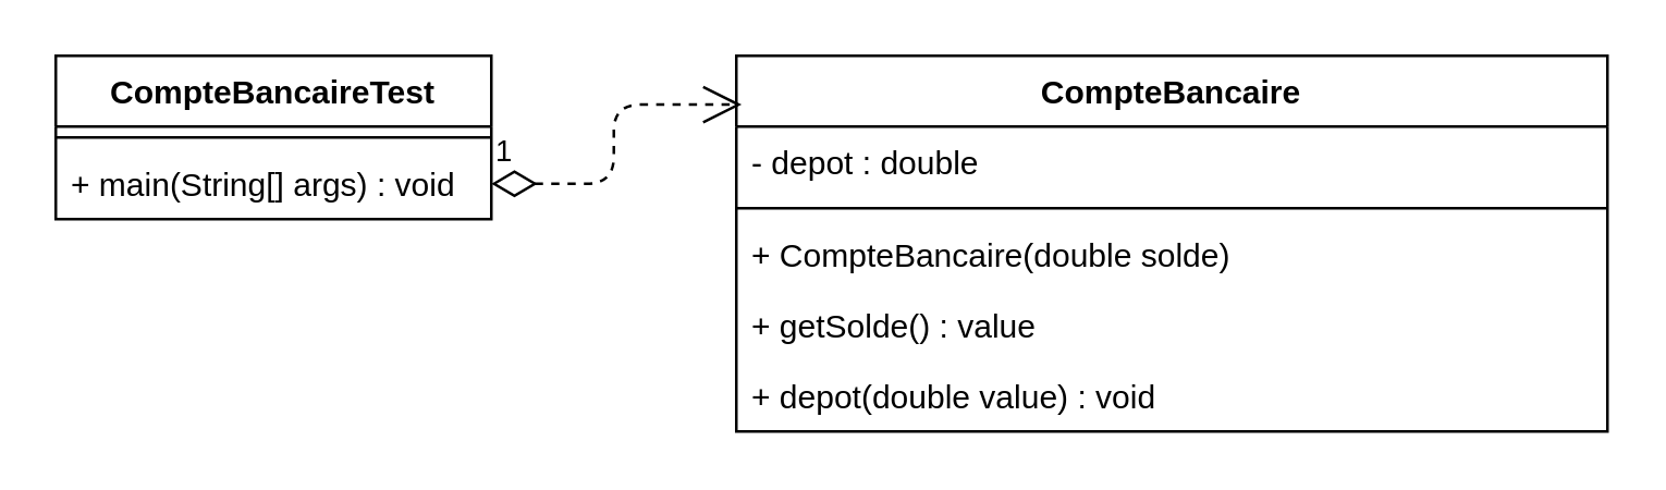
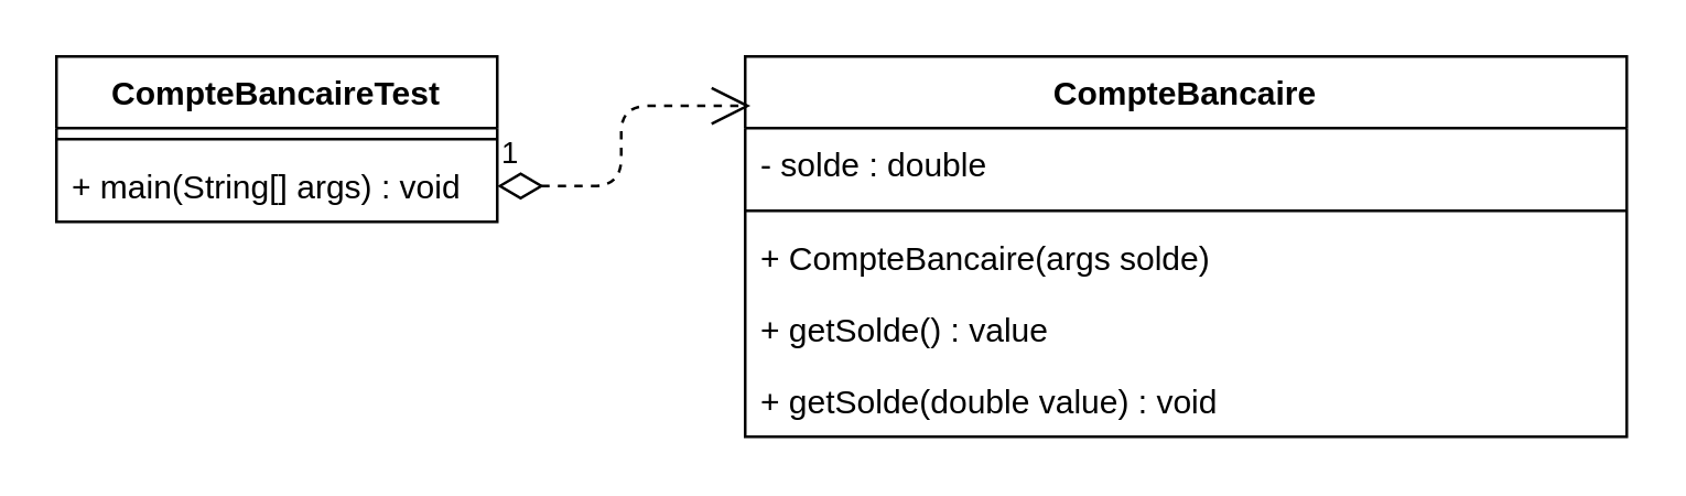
  <mxCell id="0" />
  <mxCell id="1" parent="0" />
  <mxCell id="2" value="CompteBancaireTest" style="swimlane;fontStyle=1;align=center;verticalAlign=top;childLayout=stackLayout;horizontal=1;startSize=26;horizontalStack=0;resizeParent=1;resizeParentMax=0;resizeLast=0;collapsible=1;marginBottom=0;" vertex="1" parent="1"><mxGeometry x="20" y="20" width="160" height="60" as="geometry" /></mxCell>
  <mxCell id="3" value="" style="line;strokeWidth=1;fillColor=none;align=left;verticalAlign=middle;spacingTop=-1;spacingLeft=3;spacingRight=3;rotatable=0;labelPosition=right;points=[];portConstraint=eastwest;" vertex="1" parent="2"><mxGeometry y="26" width="160" height="8" as="geometry" /></mxCell>
  <mxCell id="4" value="+ main(String[] args) : void" style="text;strokeColor=none;fillColor=none;align=left;verticalAlign=top;spacingLeft=4;spacingRight=4;overflow=hidden;rotatable=0;points=[[0,0.5],[1,0.5]];portConstraint=eastwest;" vertex="1" parent="2"><mxGeometry y="34" width="160" height="26" as="geometry" /></mxCell>
  <mxCell id="5" value="CompteBancaire" style="swimlane;fontStyle=1;align=center;verticalAlign=top;childLayout=stackLayout;horizontal=1;startSize=26;horizontalStack=0;resizeParent=1;resizeParentMax=0;resizeLast=0;collapsible=1;marginBottom=0;" vertex="1" parent="1"><mxGeometry x="270" y="20" width="320" height="138" as="geometry" /></mxCell>
- <mxCell id="6" value="- depot : double" style="text;strokeColor=none;fillColor=none;align=left;verticalAlign=top;spacingLeft=4;spacingRight=4;overflow=hidden;rotatable=0;points=[[0,0.5],[1,0.5]];portConstraint=eastwest;" vertex="1" parent="5"><mxGeometry y="26" width="320" height="26" as="geometry" /></mxCell>
+ <mxCell id="6" value="- solde : double" style="text;strokeColor=none;fillColor=none;align=left;verticalAlign=top;spacingLeft=4;spacingRight=4;overflow=hidden;rotatable=0;points=[[0,0.5],[1,0.5]];portConstraint=eastwest;" vertex="1" parent="5"><mxGeometry y="26" width="320" height="26" as="geometry" /></mxCell>
  <mxCell id="7" value="" style="line;strokeWidth=1;fillColor=none;align=left;verticalAlign=middle;spacingTop=-1;spacingLeft=3;spacingRight=3;rotatable=0;labelPosition=right;points=[];portConstraint=eastwest;" vertex="1" parent="5"><mxGeometry y="52" width="320" height="8" as="geometry" /></mxCell>
- <mxCell id="8" value="+ CompteBancaire(double solde)" style="text;strokeColor=none;fillColor=none;align=left;verticalAlign=top;spacingLeft=4;spacingRight=4;overflow=hidden;rotatable=0;points=[[0,0.5],[1,0.5]];portConstraint=eastwest;" vertex="1" parent="5"><mxGeometry y="60" width="320" height="26" as="geometry" /></mxCell>
+ <mxCell id="8" value="+ CompteBancaire(args solde)" style="text;strokeColor=none;fillColor=none;align=left;verticalAlign=top;spacingLeft=4;spacingRight=4;overflow=hidden;rotatable=0;points=[[0,0.5],[1,0.5]];portConstraint=eastwest;" vertex="1" parent="5"><mxGeometry y="60" width="320" height="26" as="geometry" /></mxCell>
  <mxCell id="9" value="+ getSolde() : value" style="text;strokeColor=none;fillColor=none;align=left;verticalAlign=top;spacingLeft=4;spacingRight=4;overflow=hidden;rotatable=0;points=[[0,0.5],[1,0.5]];portConstraint=eastwest;" vertex="1" parent="5"><mxGeometry y="86" width="320" height="26" as="geometry" /></mxCell>
- <mxCell id="10" value="+ depot(double value) : void" style="text;strokeColor=none;fillColor=none;align=left;verticalAlign=top;spacingLeft=4;spacingRight=4;overflow=hidden;rotatable=0;points=[[0,0.5],[1,0.5]];portConstraint=eastwest;" vertex="1" parent="5"><mxGeometry y="112" width="320" height="26" as="geometry" /></mxCell>
+ <mxCell id="10" value="+ getSolde(double value) : void" style="text;strokeColor=none;fillColor=none;align=left;verticalAlign=top;spacingLeft=4;spacingRight=4;overflow=hidden;rotatable=0;points=[[0,0.5],[1,0.5]];portConstraint=eastwest;" vertex="1" parent="5"><mxGeometry y="112" width="320" height="26" as="geometry" /></mxCell>
  <mxCell id="11" value="1" style="endArrow=open;html=1;endSize=12;startArrow=diamondThin;startSize=14;startFill=0;edgeStyle=orthogonalEdgeStyle;align=left;verticalAlign=bottom;exitX=1;exitY=0.5;exitDx=0;exitDy=0;entryX=0.006;entryY=0.13;entryDx=0;entryDy=0;entryPerimeter=0;dashed=1;" edge="1" parent="1" source="4" target="5"><mxGeometry x="-1" y="3" relative="1" as="geometry"><mxPoint x="140" y="180" as="sourcePoint" /><mxPoint x="300" y="180" as="targetPoint" /></mxGeometry></mxCell>
